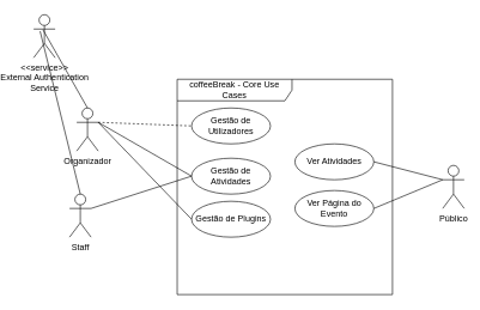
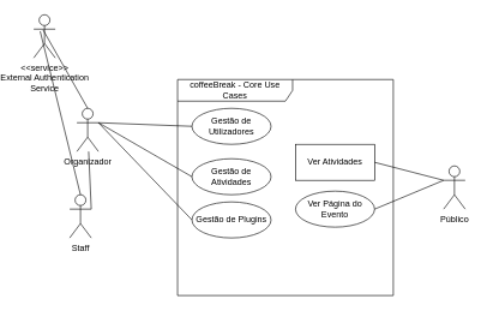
  <mxCell id="0" />
  <mxCell id="1" parent="0" />
  <mxCell id="2" value="Organizador" style="shape=umlActor;verticalLabelPosition=bottom;verticalAlign=top;html=1;" parent="1" vertex="1"><mxGeometry x="80" y="150" width="30" height="60" as="geometry" /></mxCell>
  <mxCell id="3" value="coffeeBreak - Core Use Cases" style="shape=umlFrame;whiteSpace=wrap;html=1;pointerEvents=0;recursiveResize=0;container=1;collapsible=0;width=160;" parent="1" vertex="1"><mxGeometry x="220" y="110" width="300" height="300" as="geometry" /></mxCell>
  <mxCell id="4" value="Gestão de Utilizadores" style="ellipse;whiteSpace=wrap;html=1;" parent="3" vertex="1"><mxGeometry x="20" y="40" width="110" height="50" as="geometry" /></mxCell>
  <mxCell id="5" value="Gestão de Atividades" style="ellipse;whiteSpace=wrap;html=1;" parent="3" vertex="1"><mxGeometry x="20" y="110" width="110" height="50" as="geometry" /></mxCell>
  <mxCell id="6" value="Gestão de Plugins" style="ellipse;whiteSpace=wrap;html=1;" parent="3" vertex="1"><mxGeometry x="20" y="170" width="110" height="50" as="geometry" /></mxCell>
- <mxCell id="7" value="Ver Atividades" style="ellipse;whiteSpace=wrap;html=1;" parent="3" vertex="1"><mxGeometry x="164" y="90" width="110" height="50" as="geometry" /></mxCell>
+ <mxCell id="7" value="Ver Atividades" style="whiteSpace=wrap;html=1;rounded=0;" parent="3" vertex="1"><mxGeometry x="164" y="90" width="110" height="50" as="geometry" /></mxCell>
  <mxCell id="8" value="Ver Página do Evento" style="ellipse;whiteSpace=wrap;html=1;" parent="3" vertex="1"><mxGeometry x="164" y="155" width="110" height="50" as="geometry" /></mxCell>
  <mxCell id="9" value="Público" style="shape=umlActor;verticalLabelPosition=bottom;verticalAlign=top;html=1;" parent="1" vertex="1"><mxGeometry x="590" y="230" width="30" height="60" as="geometry" /></mxCell>
- <mxCell id="10" value="" style="endArrow=none;html=1;rounded=0;exitX=1;exitY=0.333;exitDx=0;exitDy=0;exitPerimeter=0;entryX=0;entryY=0.5;entryDx=0;entryDy=0;dashed=1;" parent="1" source="2" target="4" edge="1"><mxGeometry width="50" height="50" relative="1" as="geometry"><mxPoint x="150" y="250" as="sourcePoint" /><mxPoint x="200" y="200" as="targetPoint" /></mxGeometry></mxCell>
+ <mxCell id="10" value="" style="endArrow=none;html=1;rounded=0;exitX=1;exitY=0.333;exitDx=0;exitDy=0;exitPerimeter=0;entryX=0;entryY=0.5;entryDx=0;entryDy=0;" parent="1" source="2" target="4" edge="1"><mxGeometry width="50" height="50" relative="1" as="geometry"><mxPoint x="150" y="250" as="sourcePoint" /><mxPoint x="200" y="200" as="targetPoint" /></mxGeometry></mxCell>
  <mxCell id="11" value="" style="endArrow=none;html=1;rounded=0;exitX=1;exitY=0.333;exitDx=0;exitDy=0;exitPerimeter=0;entryX=0;entryY=0.5;entryDx=0;entryDy=0;" parent="1" source="2" target="5" edge="1"><mxGeometry width="50" height="50" relative="1" as="geometry"><mxPoint x="160" y="270" as="sourcePoint" /><mxPoint x="250" y="185" as="targetPoint" /></mxGeometry></mxCell>
  <mxCell id="12" value="" style="endArrow=none;html=1;rounded=0;exitX=1;exitY=0.333;exitDx=0;exitDy=0;exitPerimeter=0;entryX=0;entryY=0.5;entryDx=0;entryDy=0;" parent="1" source="2" target="6" edge="1"><mxGeometry width="50" height="50" relative="1" as="geometry"><mxPoint x="170" y="280" as="sourcePoint" /><mxPoint x="260" y="265" as="targetPoint" /></mxGeometry></mxCell>
  <mxCell id="13" value="" style="endArrow=none;html=1;rounded=0;exitX=1;exitY=0.5;exitDx=0;exitDy=0;entryX=0;entryY=0.333;entryDx=0;entryDy=0;entryPerimeter=0;" parent="1" source="7" target="9" edge="1"><mxGeometry width="50" height="50" relative="1" as="geometry"><mxPoint x="570" y="240" as="sourcePoint" /><mxPoint x="620" y="190" as="targetPoint" /></mxGeometry></mxCell>
  <mxCell id="14" value="" style="endArrow=none;html=1;rounded=0;exitX=1;exitY=0.5;exitDx=0;exitDy=0;entryX=0;entryY=0.333;entryDx=0;entryDy=0;entryPerimeter=0;" parent="1" source="8" target="9" edge="1"><mxGeometry width="50" height="50" relative="1" as="geometry"><mxPoint x="580" y="250" as="sourcePoint" /><mxPoint x="630" y="200" as="targetPoint" /></mxGeometry></mxCell>
  <mxCell id="15" value="&amp;lt;&amp;lt;service&amp;gt;&amp;gt;&lt;div&gt;External Authentication&lt;/div&gt;&lt;div&gt;Service&lt;/div&gt;" style="shape=umlActor;verticalLabelPosition=bottom;verticalAlign=top;html=1;" parent="1" vertex="1"><mxGeometry x="20" y="20" width="30" height="60" as="geometry" /></mxCell>
  <mxCell id="16" value="" style="endArrow=none;html=1;rounded=0;exitX=0.433;exitY=0.35;exitDx=0;exitDy=0;exitPerimeter=0;entryX=0.5;entryY=0;entryDx=0;entryDy=0;entryPerimeter=0;" parent="1" source="15" target="2" edge="1"><mxGeometry width="50" height="50" relative="1" as="geometry"><mxPoint x="160" y="270" as="sourcePoint" /><mxPoint x="250" y="185" as="targetPoint" /></mxGeometry></mxCell>
  <mxCell id="17" value="Staff" style="shape=umlActor;verticalLabelPosition=bottom;verticalAlign=top;html=1;" vertex="1" parent="1"><mxGeometry x="70" y="270" width="30" height="60" as="geometry" /></mxCell>
  <mxCell id="18" value="" style="endArrow=none;html=1;rounded=0;exitX=0.5;exitY=0;exitDx=0;exitDy=0;exitPerimeter=0;entryX=0.3;entryY=0.383;entryDx=0;entryDy=0;entryPerimeter=0;" edge="1" parent="1" source="17" target="15"><mxGeometry width="50" height="50" relative="1" as="geometry"><mxPoint x="110" y="250" as="sourcePoint" /><mxPoint x="160" y="200" as="targetPoint" /></mxGeometry></mxCell>
- <mxCell id="19" value="" style="endArrow=none;html=1;rounded=0;exitX=1;exitY=0.333;exitDx=0;exitDy=0;exitPerimeter=0;entryX=0;entryY=0.5;entryDx=0;entryDy=0;" edge="1" parent="1" source="17" target="5"><mxGeometry width="50" height="50" relative="1" as="geometry"><mxPoint x="100" y="300" as="sourcePoint" /><mxPoint x="150" y="250" as="targetPoint" /></mxGeometry></mxCell>
+ <mxCell id="19" value="" style="endArrow=none;html=1;rounded=0;exitX=1;exitY=0.333;exitDx=0;exitDy=0;exitPerimeter=0;" edge="1" parent="1" source="17" target="2"><mxGeometry width="50" height="50" relative="1" as="geometry"><mxPoint x="100" y="300" as="sourcePoint" /><mxPoint x="150" y="250" as="targetPoint" /></mxGeometry></mxCell>
